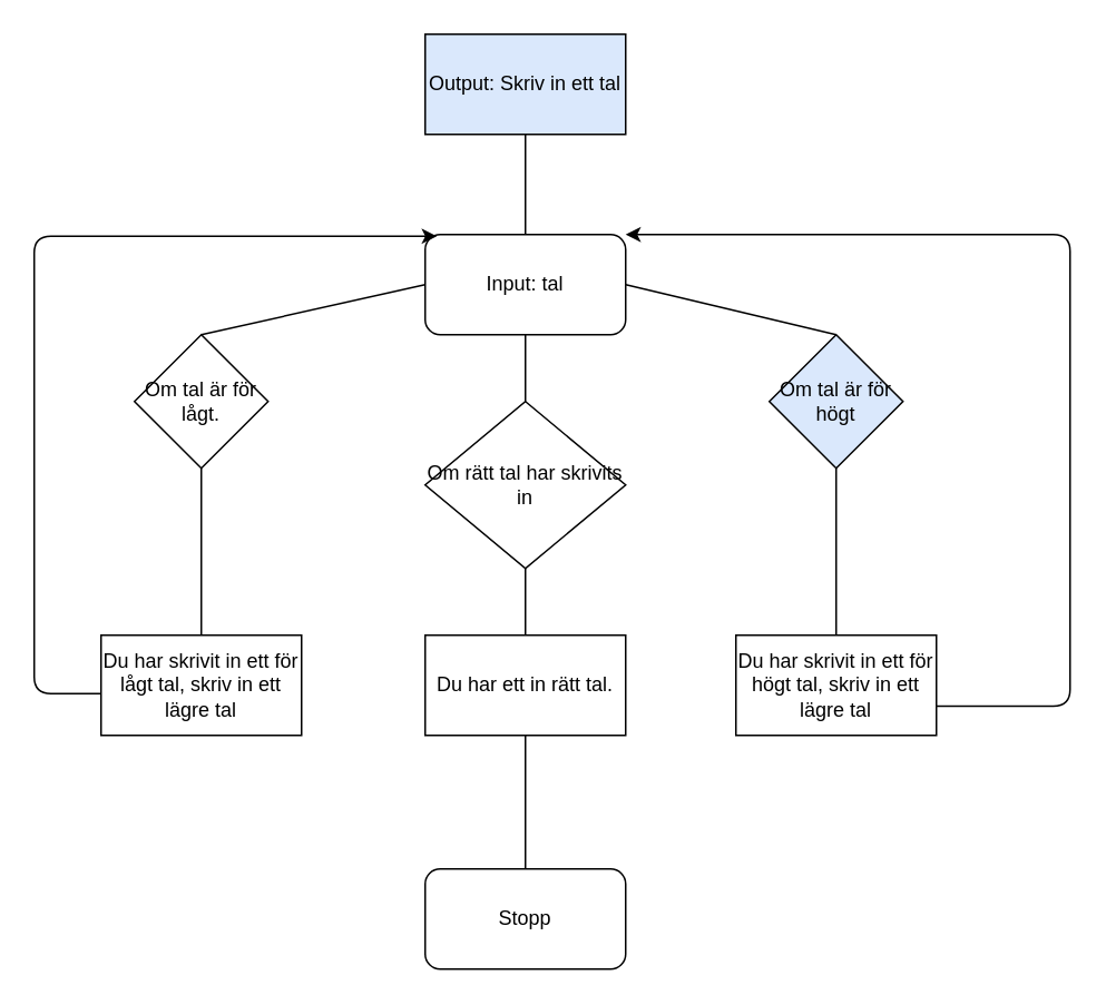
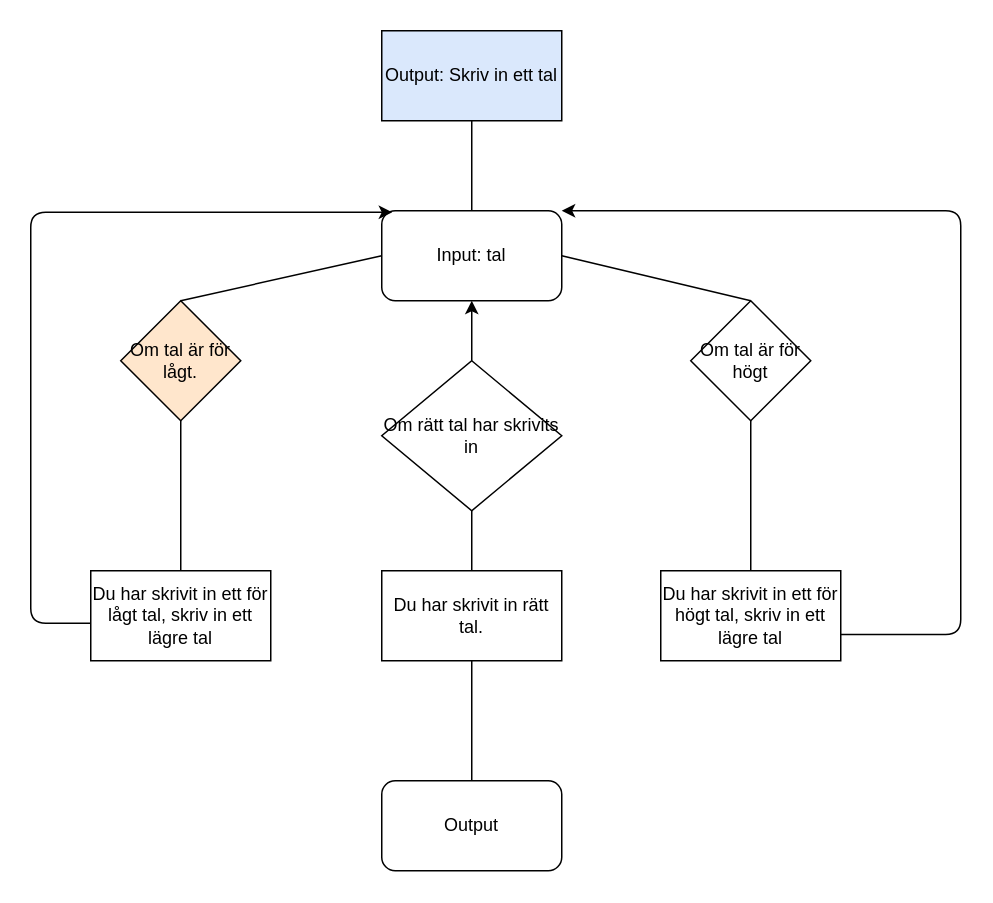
  <mxCell id="0" />
  <mxCell id="1" parent="0" />
  <mxCell id="2" value="Output: Skriv in ett tal" style="rounded=0;whiteSpace=wrap;html=1;fillColor=#dae8fc;" vertex="1" parent="1"><mxGeometry x="254" y="20" width="120" height="60" as="geometry" /></mxCell>
  <mxCell id="3" value="Input: tal" style="rounded=1;whiteSpace=wrap;html=1;" vertex="1" parent="1"><mxGeometry x="254" y="140" width="120" height="60" as="geometry" /></mxCell>
  <mxCell id="4" value="" style="endArrow=none;html=1;exitX=0.5;exitY=0;exitDx=0;exitDy=0;entryX=0.5;entryY=1;entryDx=0;entryDy=0;" edge="1" parent="1" source="3" target="2"><mxGeometry width="50" height="50" relative="1" as="geometry"><mxPoint x="290" y="140" as="sourcePoint" /><mxPoint x="340" y="90" as="targetPoint" /></mxGeometry></mxCell>
- <mxCell id="5" value="Om tal är för lågt." style="rhombus;whiteSpace=wrap;html=1;" vertex="1" parent="1"><mxGeometry x="80" y="200" width="80" height="80" as="geometry" /></mxCell>
- <mxCell id="6" value="Om tal är för högt" style="rhombus;whiteSpace=wrap;html=1;fillColor=#dae8fc;" vertex="1" parent="1"><mxGeometry x="460" y="200" width="80" height="80" as="geometry" /></mxCell>
+ <mxCell id="5" value="Om tal är för lågt." style="rhombus;whiteSpace=wrap;html=1;fillColor=#ffe6cc;" vertex="1" parent="1"><mxGeometry x="80" y="200" width="80" height="80" as="geometry" /></mxCell>
+ <mxCell id="6" value="Om tal är för högt" style="rhombus;whiteSpace=wrap;html=1;" vertex="1" parent="1"><mxGeometry x="460" y="200" width="80" height="80" as="geometry" /></mxCell>
  <mxCell id="7" value="" style="endArrow=none;html=1;entryX=0;entryY=0.5;entryDx=0;entryDy=0;exitX=0.5;exitY=0;exitDx=0;exitDy=0;" edge="1" parent="1" source="5" target="3"><mxGeometry width="50" height="50" relative="1" as="geometry"><mxPoint x="170" y="220" as="sourcePoint" /><mxPoint x="220" y="170" as="targetPoint" /></mxGeometry></mxCell>
  <mxCell id="8" value="" style="endArrow=none;html=1;entryX=1;entryY=0.5;entryDx=0;entryDy=0;exitX=0.5;exitY=0;exitDx=0;exitDy=0;" edge="1" parent="1" source="6" target="3"><mxGeometry width="50" height="50" relative="1" as="geometry"><mxPoint x="410" y="220" as="sourcePoint" /><mxPoint x="460" y="170" as="targetPoint" /></mxGeometry></mxCell>
  <mxCell id="9" value="" style="endArrow=none;html=1;entryX=0.5;entryY=1;entryDx=0;entryDy=0;exitX=0.5;exitY=0;exitDx=0;exitDy=0;" edge="1" parent="1" source="15" target="5"><mxGeometry width="50" height="50" relative="1" as="geometry"><mxPoint x="120" y="350" as="sourcePoint" /><mxPoint x="140" y="290" as="targetPoint" /></mxGeometry></mxCell>
  <mxCell id="10" value="" style="edgeStyle=segmentEdgeStyle;endArrow=classic;html=1;entryX=0.058;entryY=0.017;entryDx=0;entryDy=0;entryPerimeter=0;exitX=0;exitY=0.5;exitDx=0;exitDy=0;" edge="1" parent="1" target="3"><mxGeometry width="50" height="50" relative="1" as="geometry"><mxPoint x="60" y="415" as="sourcePoint" /><mxPoint x="20" y="400" as="targetPoint" /><Array as="points"><mxPoint x="20" y="415" /><mxPoint x="20" y="141" /></Array></mxGeometry></mxCell>
  <mxCell id="11" value="" style="endArrow=none;html=1;entryX=0.5;entryY=1;entryDx=0;entryDy=0;exitX=0.5;exitY=0;exitDx=0;exitDy=0;" edge="1" parent="1" source="16" target="6"><mxGeometry width="50" height="50" relative="1" as="geometry"><mxPoint x="500" y="365" as="sourcePoint" /><mxPoint x="530" y="300" as="targetPoint" /></mxGeometry></mxCell>
  <mxCell id="12" value="" style="edgeStyle=segmentEdgeStyle;endArrow=classic;html=1;exitX=1;exitY=0.5;exitDx=0;exitDy=0;entryX=1;entryY=0;entryDx=0;entryDy=0;" edge="1" parent="1" target="3"><mxGeometry width="50" height="50" relative="1" as="geometry"><mxPoint x="560" y="422.5" as="sourcePoint" /><mxPoint x="640" y="140" as="targetPoint" /><Array as="points"><mxPoint x="640" y="423" /><mxPoint x="640" y="140" /></Array></mxGeometry></mxCell>
  <mxCell id="13" value="Om rätt tal har skrivits in" style="rhombus;whiteSpace=wrap;html=1;" vertex="1" parent="1"><mxGeometry x="254" y="240" width="120" height="100" as="geometry" /></mxCell>
- <mxCell id="14" value="" style="endArrow=none;html=1;entryX=0.5;entryY=1;entryDx=0;entryDy=0;" edge="1" parent="1" source="13" target="3"><mxGeometry width="50" height="50" relative="1" as="geometry"><mxPoint x="310" y="219.289" as="sourcePoint" /><mxPoint x="310" y="169.289" as="targetPoint" /></mxGeometry></mxCell>
+ <mxCell id="14" value="" style="endArrow=classic;html=1;entryX=0.5;entryY=1;entryDx=0;entryDy=0;" edge="1" parent="1" source="13" target="3"><mxGeometry width="50" height="50" relative="1" as="geometry"><mxPoint x="310" y="219.289" as="sourcePoint" /><mxPoint x="310" y="169.289" as="targetPoint" /></mxGeometry></mxCell>
  <mxCell id="15" value="Du har skrivit in ett för lågt tal, skriv in ett lägre tal" style="rounded=0;whiteSpace=wrap;html=1;" vertex="1" parent="1"><mxGeometry x="60" y="380" width="120" height="60" as="geometry" /></mxCell>
  <mxCell id="16" value="Du har skrivit in ett för högt tal, skriv in ett lägre tal" style="rounded=0;whiteSpace=wrap;html=1;" vertex="1" parent="1"><mxGeometry x="440" y="380" width="120" height="60" as="geometry" /></mxCell>
- <mxCell id="17" value="Du har ett in rätt tal." style="rounded=0;whiteSpace=wrap;html=1;" vertex="1" parent="1"><mxGeometry x="254" y="380" width="120" height="60" as="geometry" /></mxCell>
+ <mxCell id="17" value="Du har skrivit in rätt tal." style="rounded=0;whiteSpace=wrap;html=1;" vertex="1" parent="1"><mxGeometry x="254" y="380" width="120" height="60" as="geometry" /></mxCell>
  <mxCell id="18" value="" style="endArrow=none;html=1;entryX=0.5;entryY=1;entryDx=0;entryDy=0;exitX=0.5;exitY=0;exitDx=0;exitDy=0;" edge="1" parent="1" source="17" target="13"><mxGeometry width="50" height="50" relative="1" as="geometry"><mxPoint x="280" y="390" as="sourcePoint" /><mxPoint x="330" y="340" as="targetPoint" /></mxGeometry></mxCell>
  <mxCell id="19" value="" style="endArrow=none;html=1;entryX=0.5;entryY=1;entryDx=0;entryDy=0;" edge="1" parent="1" target="17"><mxGeometry width="50" height="50" relative="1" as="geometry"><mxPoint x="314" y="520" as="sourcePoint" /><mxPoint x="340" y="470" as="targetPoint" /></mxGeometry></mxCell>
- <mxCell id="20" value="Stopp" style="rounded=1;whiteSpace=wrap;html=1;" vertex="1" parent="1"><mxGeometry x="254" y="520" width="120" height="60" as="geometry" /></mxCell>
+ <mxCell id="20" value="Output" style="rounded=1;whiteSpace=wrap;html=1;" vertex="1" parent="1"><mxGeometry x="254" y="520" width="120" height="60" as="geometry" /></mxCell>
